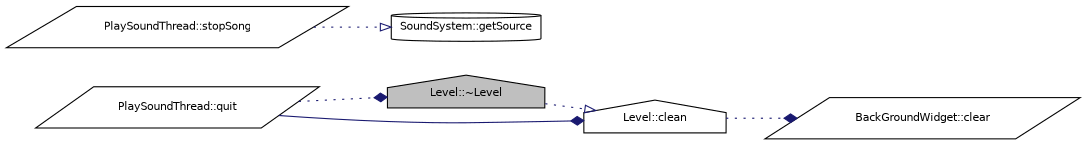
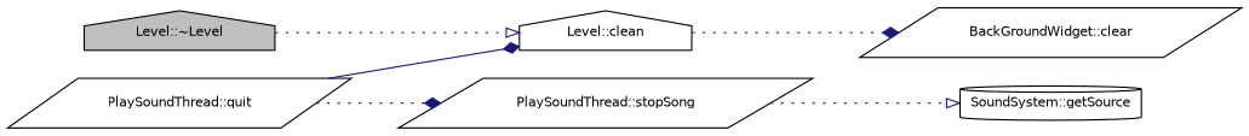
  digraph {
    rankdir=LR
    node [color=black fillcolor=white fontname=Helvetica fontsize=10 shape=parallelogram style=filled]
    edge [arrowhead=diamond color=midnightblue fontname=Helvetica fontsize=10 labelfontname=Helvetica labelfontsize=10 style=dotted]
    n1 [fillcolor=grey75 fontcolor=black height=0.2 label="Level::~Level" shape=house width=0.4]
    n2 [height=0.2 label="Level::clean" shape=house width=0.4]
    n3 [height=0.2 label="BackGroundWidget::clear" width=0.4]
    n4 [height=0.2 label="PlaySoundThread::quit" width=0.4]
    n5 [height=0.2 label="PlaySoundThread::stopSong" width=0.4]
    n6 [height=0.2 label="SoundSystem::getSource" shape=cylinder width=0.4]
    n1 -> n2 [arrowhead=onormal]
    n2 -> n3
    n4 -> n2 [style=solid]
-   n4 -> n1
+   n4 -> n5
    n5 -> n6 [arrowhead=onormal]
  }
